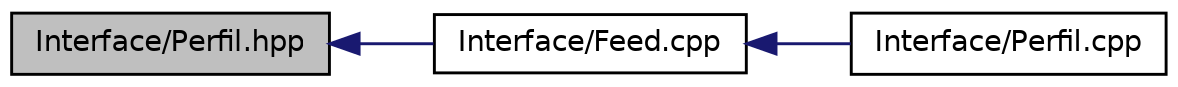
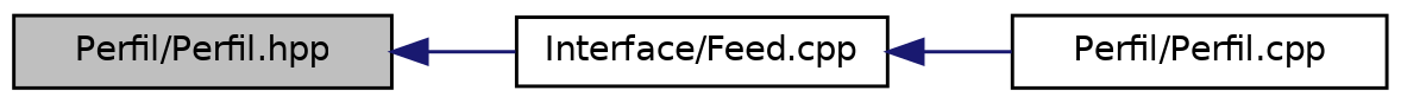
  digraph {
    rankdir=LR
    node [color=black fillcolor=white fontname=Helvetica fontsize=10 shape=record style=filled]
    edge [color=midnightblue dir=back fontname=Helvetica fontsize=10 labelfontname=Helvetica labelfontsize=10 style=solid]
-   n1 [fillcolor=grey75 fontcolor=black height=0.2 label="Interface/Perfil.hpp" width=0.4]
+   n1 [fillcolor=grey75 fontcolor=black height=0.2 label="Perfil/Perfil.hpp" width=0.4]
    n2 [height=0.2 label="Interface/Feed.cpp" width=0.4]
-   n3 [height=0.2 label="Interface/Perfil.cpp" width=0.4]
+   n3 [height=0.2 label="Perfil/Perfil.cpp" width=0.4]
    n1 -> n2
    n2 -> n3
  }
